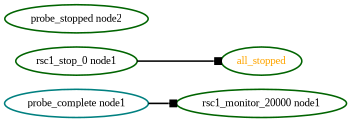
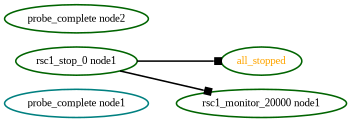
  digraph {
    fontname="Liberation Serif"
    rankdir=LR
    node [color=darkgreen fontcolor=black fontname="Liberation Serif" style=bold]
    edge [arrowhead=box fontname="Liberation Serif" style=bold]
    all_stopped [fontcolor=orange]
    "probe_complete node1" [color=teal]
-   "probe_complete node2" [label="probe_stopped node2"]
+   "probe_complete node2"
    "rsc1_stop_0 node1"
    "rsc1_monitor_20000 node1"
    "rsc1_stop_0 node1" -> all_stopped
-   "probe_complete node1" -> "rsc1_monitor_20000 node1"
+   "rsc1_stop_0 node1" -> "rsc1_monitor_20000 node1"
  }
